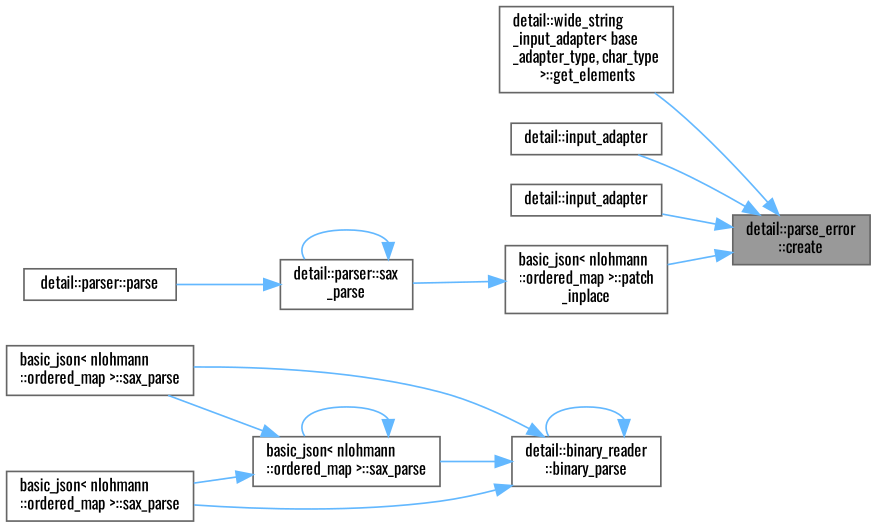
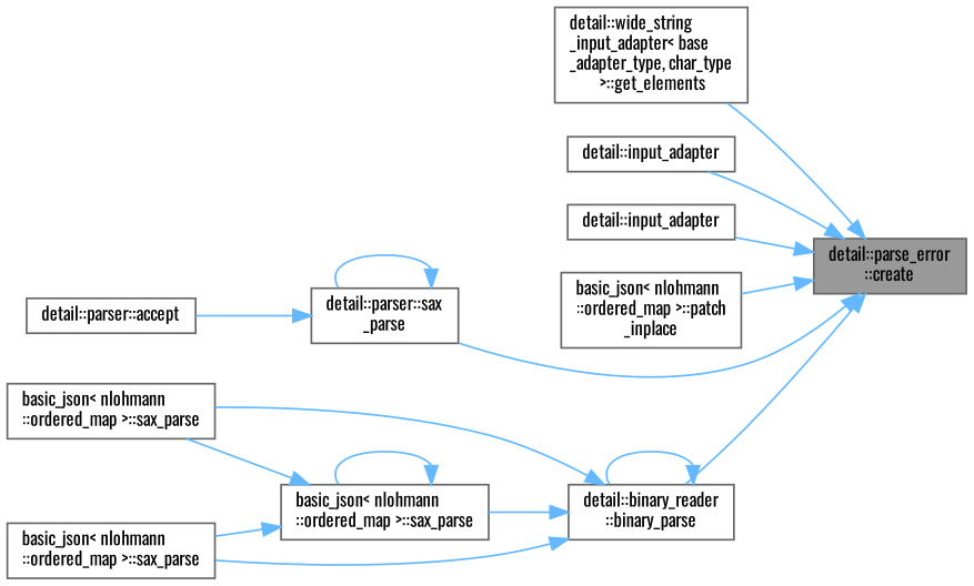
  digraph {
    fontname=Oswald
    rankdir=RL
    node [color=grey40 fillcolor=white fontname=Oswald fontsize=10 shape=box style=filled]
    edge [color=steelblue1 dir=back fontname=Oswald fontsize=10 labelfontname=Helvetica labelfontsize=10 style=solid]
    n1 [color=gray40 fillcolor=grey60 fontcolor=black height=0.2 label="detail::parse_error\l::create" width=0.4]
    n2 [height=0.2 label="detail::wide_string\l_input_adapter\< base\l_adapter_type, char_type\l \>::get_elements" width=0.4]
    n3 [height=0.2 label="detail::input_adapter" width=0.4]
    n4 [height=0.2 label="detail::input_adapter" width=0.4]
    n5 [height=0.2 label="basic_json\< nlohmann\l::ordered_map \>::patch\l_inplace" width=0.4]
    n6 [height=0.2 label="detail::binary_reader\l::binary_parse" width=0.4]
    n7 [height=0.2 label="detail::parser::sax\l_parse" width=0.4]
    n8 [height=0.2 label="basic_json\< nlohmann\l::ordered_map \>::sax_parse" width=0.4]
    n9 [height=0.2 label="basic_json\< nlohmann\l::ordered_map \>::sax_parse" width=0.4]
    n10 [height=0.2 label="basic_json\< nlohmann\l::ordered_map \>::sax_parse" width=0.4]
-   n11 [height=0.2 label="detail::parser::parse" width=0.4]
+   n11 [height=0.2 label="detail::parser::accept" width=0.4]
    n1 -> n2
    n1 -> n3
    n1 -> n4
    n1 -> n5
-   n5 -> n7
+   n1 -> n6
+   n1 -> n7
    n6 -> n6
    n6 -> n8
    n6 -> n9
    n6 -> n10
    n7 -> n7
    n7 -> n11
    n9 -> n8
    n9 -> n9
    n9 -> n10
  }
